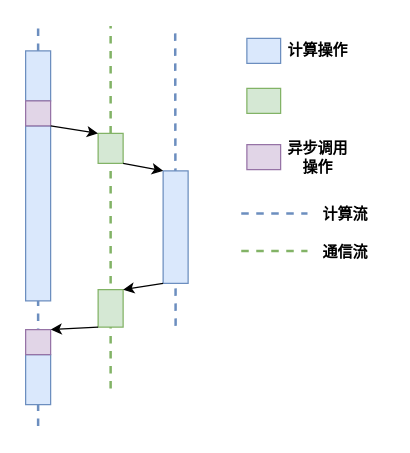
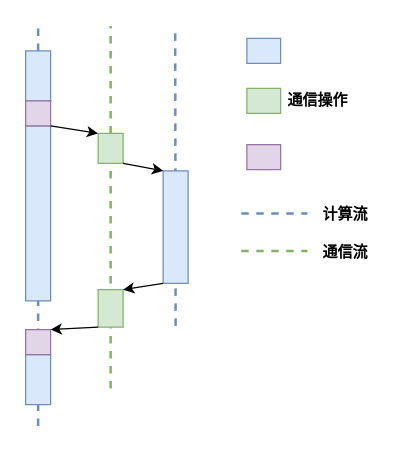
  <mxCell id="0" />
  <mxCell id="1" parent="0" />
  <mxCell id="2" value="" style="endArrow=none;dashed=1;html=1;rounded=0;fillColor=#dae8fc;strokeColor=#6c8ebf;strokeWidth=2;" edge="1" parent="1"><mxGeometry width="50" height="50" relative="1" as="geometry"><mxPoint x="140" y="260" as="sourcePoint" /><mxPoint x="139.66" y="20" as="targetPoint" /></mxGeometry></mxCell>
  <mxCell id="3" value="" style="endArrow=none;dashed=1;html=1;rounded=0;fillColor=#d5e8d4;strokeColor=#82b366;strokeWidth=2;" edge="1" parent="1"><mxGeometry width="50" height="50" relative="1" as="geometry"><mxPoint x="88" y="310" as="sourcePoint" /><mxPoint x="88" y="20" as="targetPoint" /></mxGeometry></mxCell>
  <mxCell id="4" value="" style="endArrow=none;dashed=1;html=1;rounded=0;fillColor=#dae8fc;strokeColor=#6c8ebf;strokeWidth=2;" edge="1" parent="1"><mxGeometry width="50" height="50" relative="1" as="geometry"><mxPoint x="30" y="340" as="sourcePoint" /><mxPoint x="30" y="20" as="targetPoint" /></mxGeometry></mxCell>
  <mxCell id="5" value="" style="rounded=0;whiteSpace=wrap;html=1;fillColor=#dae8fc;strokeColor=#6c8ebf;" vertex="1" parent="1"><mxGeometry x="20" y="40" width="20" height="40" as="geometry" /></mxCell>
  <mxCell id="6" value="" style="rounded=0;whiteSpace=wrap;html=1;fillColor=#d5e8d4;strokeColor=#82b366;" vertex="1" parent="1"><mxGeometry x="78" y="106" width="20" height="24" as="geometry" /></mxCell>
  <mxCell id="7" value="" style="rounded=0;whiteSpace=wrap;html=1;fillColor=#dae8fc;strokeColor=#6c8ebf;" vertex="1" parent="1"><mxGeometry x="130" y="136" width="20" height="90" as="geometry" /></mxCell>
  <mxCell id="8" value="" style="rounded=0;whiteSpace=wrap;html=1;fillColor=#dae8fc;strokeColor=#6c8ebf;" vertex="1" parent="1"><mxGeometry x="20" y="100" width="20" height="140" as="geometry" /></mxCell>
  <mxCell id="9" value="" style="rounded=0;whiteSpace=wrap;html=1;fillColor=#d5e8d4;strokeColor=#82b366;" vertex="1" parent="1"><mxGeometry x="78" y="231" width="20" height="30" as="geometry" /></mxCell>
  <mxCell id="10" value="" style="rounded=0;whiteSpace=wrap;html=1;fillColor=#dae8fc;strokeColor=#6c8ebf;" vertex="1" parent="1"><mxGeometry x="20" y="283" width="20" height="40" as="geometry" /></mxCell>
  <mxCell id="11" value="" style="rounded=0;whiteSpace=wrap;html=1;fillColor=#e1d5e7;strokeColor=#9673a6;" vertex="1" parent="1"><mxGeometry x="20" y="80" width="20" height="20" as="geometry" /></mxCell>
  <mxCell id="12" value="" style="rounded=0;whiteSpace=wrap;html=1;fillColor=#dae8fc;strokeColor=#6c8ebf;fontStyle=1" vertex="1" parent="1"><mxGeometry x="197" y="30" width="27" height="20" as="geometry" /></mxCell>
- <mxCell id="13" value="计算操作" style="text;html=1;align=center;verticalAlign=middle;whiteSpace=wrap;rounded=0;fontStyle=1" vertex="1" parent="1"><mxGeometry x="224" y="25" width="60" height="30" as="geometry" /></mxCell>
  <mxCell id="14" value="" style="rounded=0;whiteSpace=wrap;html=1;fillColor=#d5e8d4;strokeColor=#82b366;fontStyle=1" vertex="1" parent="1"><mxGeometry x="197" y="70" width="27" height="20" as="geometry" /></mxCell>
+ <mxCell id="15" value="通信操作" style="text;html=1;align=center;verticalAlign=middle;whiteSpace=wrap;rounded=0;fontStyle=1" vertex="1" parent="1"><mxGeometry x="224" y="65" width="60" height="30" as="geometry" /></mxCell>
  <mxCell id="16" value="" style="rounded=0;whiteSpace=wrap;html=1;fillColor=#e1d5e7;strokeColor=#9673a6;" vertex="1" parent="1"><mxGeometry x="20" y="263" width="20" height="20" as="geometry" /></mxCell>
  <mxCell id="17" value="" style="rounded=0;whiteSpace=wrap;html=1;fillColor=#e1d5e7;strokeColor=#9673a6;fontStyle=1" vertex="1" parent="1"><mxGeometry x="197" y="115" width="27" height="20" as="geometry" /></mxCell>
- <mxCell id="18" value="异步调用操作" style="text;html=1;align=center;verticalAlign=middle;whiteSpace=wrap;rounded=0;fontStyle=1" vertex="1" parent="1"><mxGeometry x="224" y="110" width="60" height="30" as="geometry" /></mxCell>
  <mxCell id="19" value="" style="endArrow=none;dashed=1;html=1;rounded=0;fillColor=#dae8fc;strokeColor=#6c8ebf;strokeWidth=2;fontStyle=1" edge="1" parent="1"><mxGeometry width="50" height="50" relative="1" as="geometry"><mxPoint x="192.5" y="170" as="sourcePoint" /><mxPoint x="245.5" y="170" as="targetPoint" /></mxGeometry></mxCell>
  <mxCell id="20" value="计算流" style="text;html=1;align=center;verticalAlign=middle;whiteSpace=wrap;rounded=0;fontStyle=1" vertex="1" parent="1"><mxGeometry x="246" y="156" width="60" height="30" as="geometry" /></mxCell>
  <mxCell id="21" value="" style="endArrow=none;dashed=1;html=1;rounded=0;fillColor=#d5e8d4;strokeColor=#82b366;strokeWidth=2;fontStyle=1" edge="1" parent="1"><mxGeometry width="50" height="50" relative="1" as="geometry"><mxPoint x="192.5" y="200" as="sourcePoint" /><mxPoint x="245.5" y="200" as="targetPoint" /></mxGeometry></mxCell>
  <mxCell id="22" value="通信流" style="text;html=1;align=center;verticalAlign=middle;whiteSpace=wrap;rounded=0;fontStyle=1" vertex="1" parent="1"><mxGeometry x="246" y="186" width="60" height="30" as="geometry" /></mxCell>
  <mxCell id="23" value="" style="endArrow=classic;html=1;rounded=0;exitX=1;exitY=1;exitDx=0;exitDy=0;entryX=0;entryY=0;entryDx=0;entryDy=0;" edge="1" parent="1" source="11" target="6"><mxGeometry width="50" height="50" relative="1" as="geometry"><mxPoint x="70" y="220" as="sourcePoint" /><mxPoint x="120" y="170" as="targetPoint" /></mxGeometry></mxCell>
  <mxCell id="24" value="" style="endArrow=classic;html=1;rounded=0;exitX=1;exitY=1;exitDx=0;exitDy=0;entryX=0;entryY=0;entryDx=0;entryDy=0;" edge="1" parent="1" source="6" target="7"><mxGeometry width="50" height="50" relative="1" as="geometry"><mxPoint x="100" y="107" as="sourcePoint" /><mxPoint x="140" y="115" as="targetPoint" /></mxGeometry></mxCell>
  <mxCell id="25" value="" style="endArrow=classic;html=1;rounded=0;exitX=0;exitY=1;exitDx=0;exitDy=0;entryX=1;entryY=0;entryDx=0;entryDy=0;" edge="1" parent="1" source="7" target="9"><mxGeometry width="50" height="50" relative="1" as="geometry"><mxPoint x="110" y="140" as="sourcePoint" /><mxPoint x="140" y="146" as="targetPoint" /></mxGeometry></mxCell>
  <mxCell id="26" value="" style="endArrow=classic;html=1;rounded=0;exitX=0;exitY=1;exitDx=0;exitDy=0;entryX=1;entryY=0;entryDx=0;entryDy=0;" edge="1" parent="1" source="9" target="16"><mxGeometry width="50" height="50" relative="1" as="geometry"><mxPoint x="140" y="236" as="sourcePoint" /><mxPoint x="110" y="241" as="targetPoint" /></mxGeometry></mxCell>
